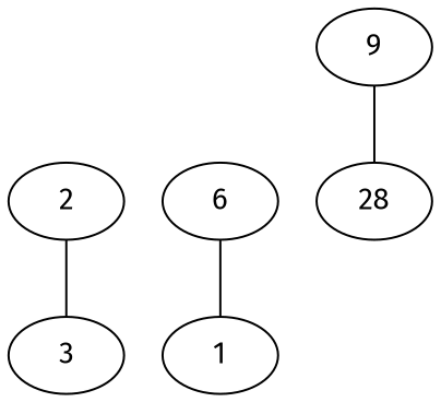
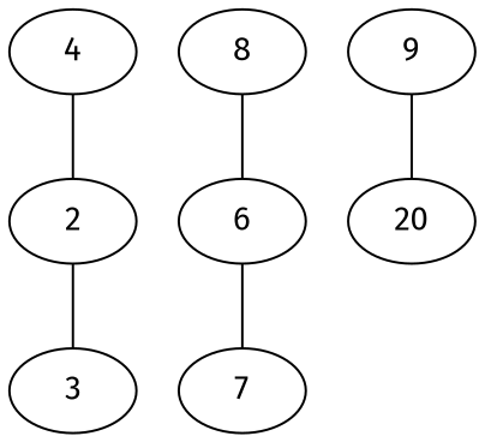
  graph {
    fontname="Fira Sans"
    node [fontname="Fira Sans"]
    edge [fontname="Fira Sans"]
+   4
    2
    3
+   8
    6
-   7 [label=1]
+   7
    9
-   20 [label=28]
+   20
+   4 -- 2
    2 -- 3
+   8 -- 6
    6 -- 7
    9 -- 20
  }
